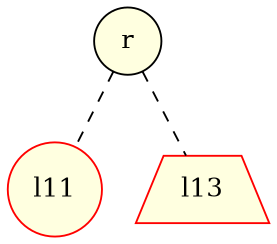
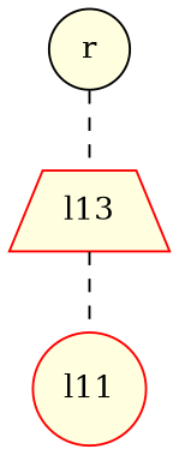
  graph {
    node [color=red fillcolor=lightyellow shape=circle style=filled]
    edge [style=dashed]
    r [color=black]
    l11
    n3 [label=l13 shape=trapezium]
-   r -- l11
+   n3 -- l11
    r -- n3
  }
